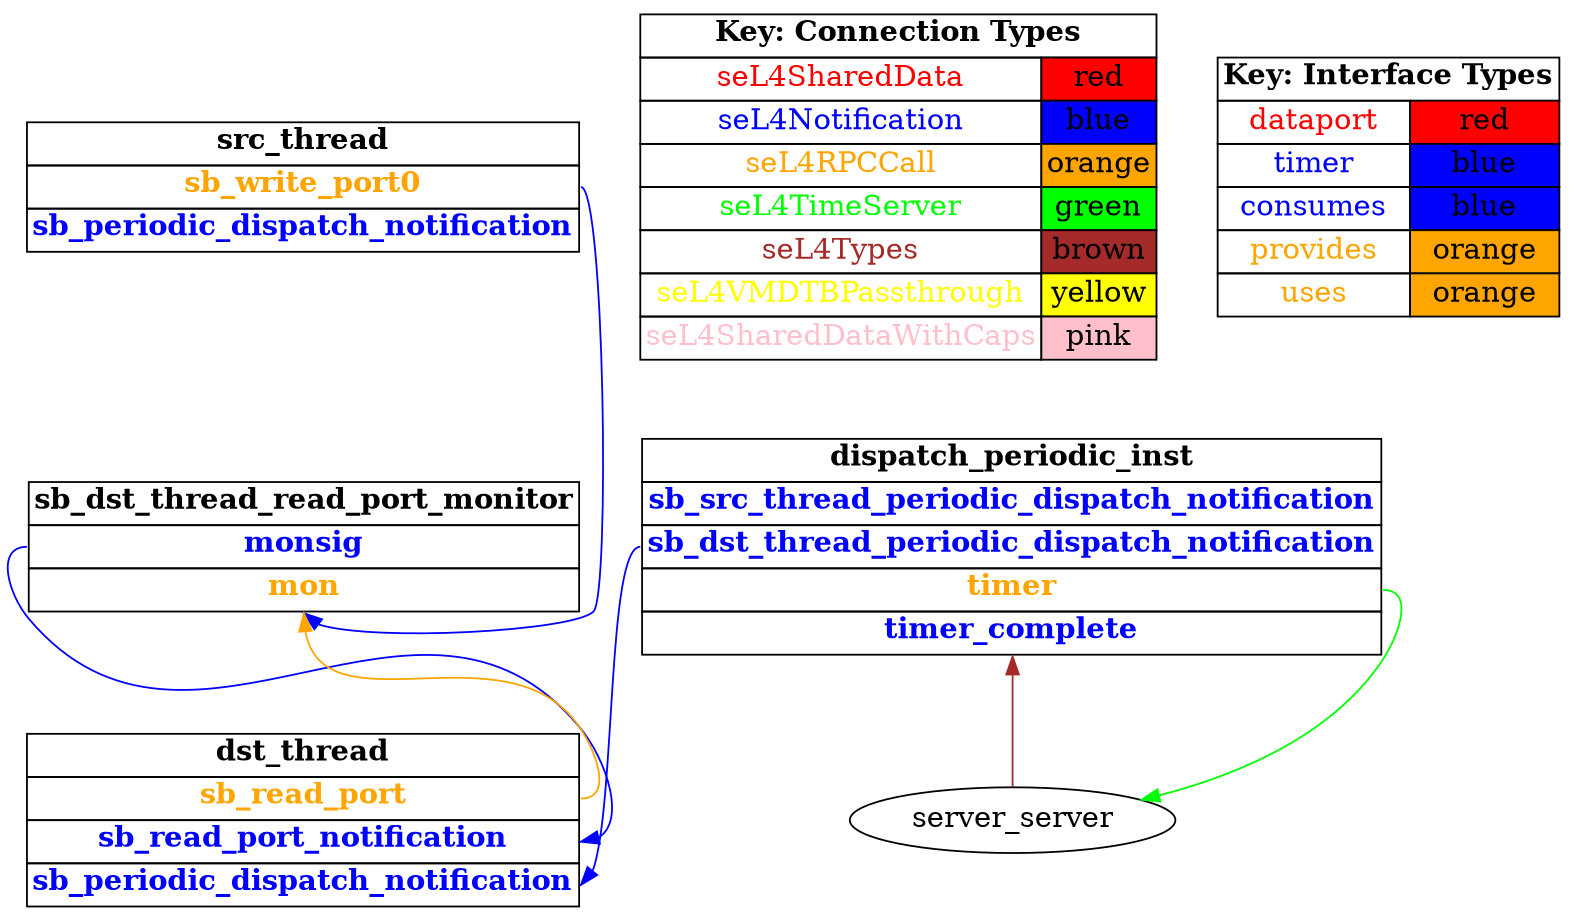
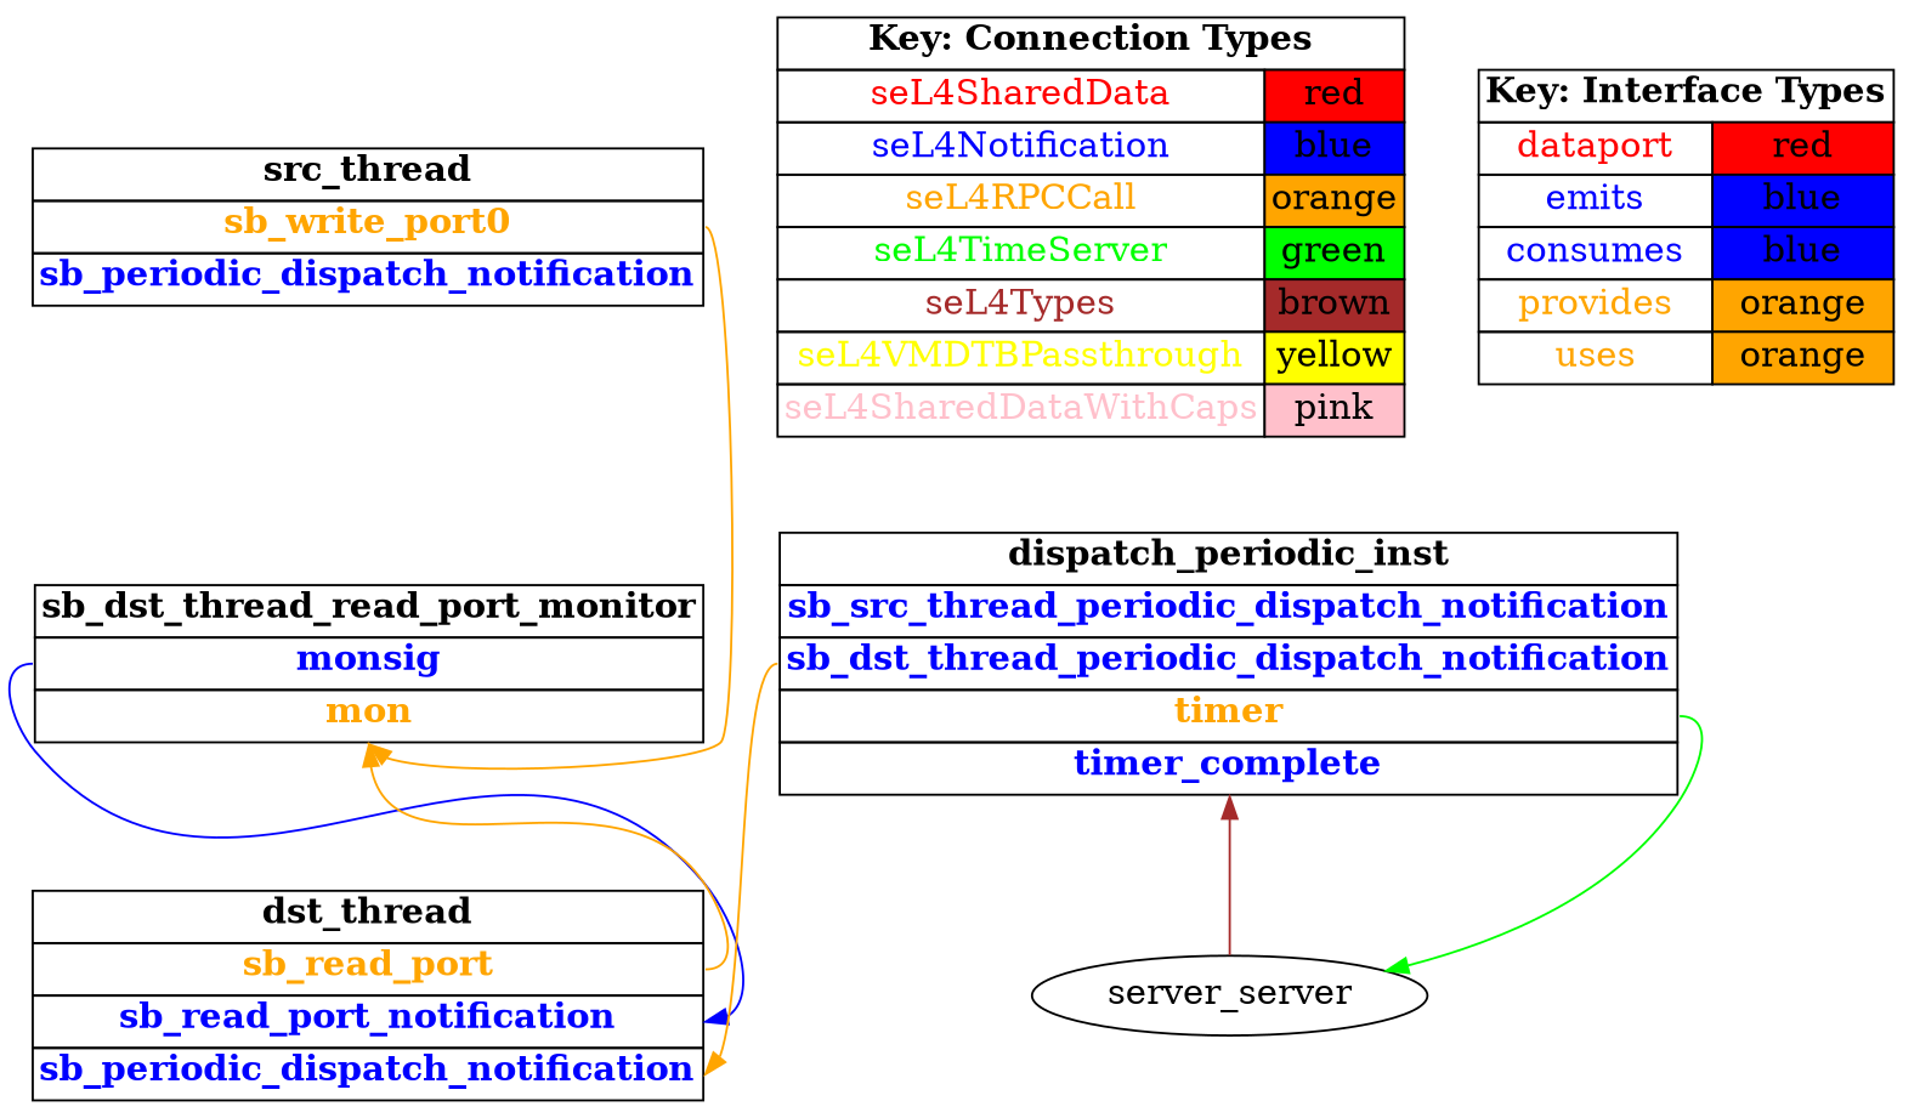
  digraph {
    rankdir=TB
    node [fontsize=16 shape=plaintext]
    edge [color=orange headport=mon]
    n1 [label=<     <TABLE BORDER="0" CELLBORDER="1" CELLSPACING="0">       <TR><TD><B>src_thread</B></TD></TR>       <TR><TD PORT="sb_write_port0"><FONT COLOR="orange"><B>sb_write_port0</B></FONT></TD></TR>       <TR><TD PORT="sb_periodic_dispatch_notification"><FONT COLOR="blue"><B>sb_periodic_dispatch_notification</B></FONT></TD></TR>"     </TABLE>   >]
    n2 [label=<     <TABLE BORDER="0" CELLBORDER="1" CELLSPACING="0">       <TR><TD><B>sb_dst_thread_read_port_monitor</B></TD></TR>       <TR><TD PORT="monsig"><FONT COLOR="blue"><B>monsig</B></FONT></TD></TR>       <TR><TD PORT="mon"><FONT COLOR="orange"><B>mon</B></FONT></TD></TR>"     </TABLE>   >]
    n3 [label=<     <TABLE BORDER="0" CELLBORDER="1" CELLSPACING="0">       <TR><TD><B>dst_thread</B></TD></TR>       <TR><TD PORT="sb_read_port"><FONT COLOR="orange"><B>sb_read_port</B></FONT></TD></TR>       <TR><TD PORT="sb_read_port_notification"><FONT COLOR="blue"><B>sb_read_port_notification</B></FONT></TD></TR>       <TR><TD PORT="sb_periodic_dispatch_notification"><FONT COLOR="blue"><B>sb_periodic_dispatch_notification</B></FONT></TD></TR>"     </TABLE>   >]
    n4 [label=<     <TABLE BORDER="0" CELLBORDER="1" CELLSPACING="0">       <TR><TD><B>dispatch_periodic_inst</B></TD></TR>       <TR><TD PORT="sb_src_thread_periodic_dispatch_notification"><FONT COLOR="blue"><B>sb_src_thread_periodic_dispatch_notification</B></FONT></TD></TR>       <TR><TD PORT="sb_dst_thread_periodic_dispatch_notification"><FONT COLOR="blue"><B>sb_dst_thread_periodic_dispatch_notification</B></FONT></TD></TR>       <TR><TD PORT="timer"><FONT COLOR="orange"><B>timer</B></FONT></TD></TR>       <TR><TD PORT="timer_complete"><FONT COLOR="blue"><B>timer_complete</B></FONT></TD></TR>"     </TABLE>   >]
    n5 [label=server_server shape=ellipse]
    n6 [label=<    <TABLE BORDER="0" CELLBORDER="1" CELLSPACING="0">      <TR><TD COLSPAN="2"><B>Key: Connection Types</B></TD></TR>      <TR><TD><FONT COLOR="red">seL4SharedData</FONT></TD><TD BGCOLOR="red">red</TD></TR>      <TR><TD><FONT COLOR="blue">seL4Notification</FONT></TD><TD BGCOLOR="blue">blue</TD></TR>      <TR><TD><FONT COLOR="orange">seL4RPCCall</FONT></TD><TD BGCOLOR="orange">orange</TD></TR>      <TR><TD><FONT COLOR="green">seL4TimeServer</FONT></TD><TD BGCOLOR="green">green</TD></TR>      <TR><TD><FONT COLOR="brown">seL4Types</FONT></TD><TD BGCOLOR="brown">brown</TD></TR>      <TR><TD><FONT COLOR="yellow">seL4VMDTBPassthrough</FONT></TD><TD BGCOLOR="yellow">yellow</TD></TR>      <TR><TD><FONT COLOR="pink">seL4SharedDataWithCaps</FONT></TD><TD BGCOLOR="pink">pink</TD></TR>    </TABLE>   >]
-   n7 [label=<    <TABLE BORDER="0" CELLBORDER="1" CELLSPACING="0">      <TR><TD COLSPAN="2"><B>Key: Interface Types</B></TD></TR>      <TR><TD><FONT COLOR="red">dataport</FONT></TD><TD BGCOLOR="red">red</TD></TR>      <TR><TD><FONT COLOR="blue">timer</FONT></TD><TD BGCOLOR="blue">blue</TD></TR>      <TR><TD><FONT COLOR="blue">consumes</FONT></TD><TD BGCOLOR="blue">blue</TD></TR>      <TR><TD><FONT COLOR="orange">provides</FONT></TD><TD BGCOLOR="orange">orange</TD></TR>      <TR><TD><FONT COLOR="orange">uses</FONT></TD><TD BGCOLOR="orange">orange</TD></TR>    </TABLE>   >]
-   n1 -> n2 [color=blue tailport=sb_write_port0]
+   n7 [label=<    <TABLE BORDER="0" CELLBORDER="1" CELLSPACING="0">      <TR><TD COLSPAN="2"><B>Key: Interface Types</B></TD></TR>      <TR><TD><FONT COLOR="red">dataport</FONT></TD><TD BGCOLOR="red">red</TD></TR>      <TR><TD><FONT COLOR="blue">emits</FONT></TD><TD BGCOLOR="blue">blue</TD></TR>      <TR><TD><FONT COLOR="blue">consumes</FONT></TD><TD BGCOLOR="blue">blue</TD></TR>      <TR><TD><FONT COLOR="orange">provides</FONT></TD><TD BGCOLOR="orange">orange</TD></TR>      <TR><TD><FONT COLOR="orange">uses</FONT></TD><TD BGCOLOR="orange">orange</TD></TR>    </TABLE>   >]
+   n1 -> n2 [tailport=sb_write_port0]
    n2 -> n3 [color=blue headport=sb_read_port_notification tailport=monsig]
    n3 -> n2 [tailport=sb_read_port]
-   n4 -> n3 [color=blue headport=sb_periodic_dispatch_notification tailport=sb_dst_thread_periodic_dispatch_notification]
+   n4 -> n3 [headport=sb_periodic_dispatch_notification tailport=sb_dst_thread_periodic_dispatch_notification]
    n4 -> n5 [color=green headport=the_timer tailport=timer]
    n5 -> n4 [color=brown headport=timer_complete tailport=timer_notification]
  }
